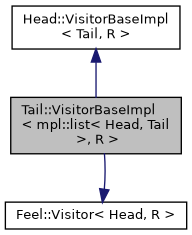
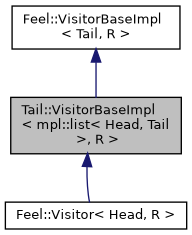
  digraph {
    node [color=black fillcolor=white fontname=Helvetica fontsize=10 shape=record style=filled]
    edge [color=midnightblue dir=back fontname=Helvetica fontsize=10 labelfontname=Helvetica labelfontsize=10 style=solid]
    n1 [fillcolor=grey75 fontcolor=black height=0.2 label="Tail::VisitorBaseImpl\l\< mpl::list\< Head, Tail\l \>, R \>" width=0.4]
    n2 [height=0.2 label="Feel::Visitor\< Head, R \>" width=0.4]
-   n3 [height=0.2 label="Head::VisitorBaseImpl\l\< Tail, R \>" width=0.4]
-   n2 -> n1
+   n3 [height=0.2 label="Feel::VisitorBaseImpl\l\< Tail, R \>" width=0.4]
+   n1 -> n2
    n3 -> n1
  }
